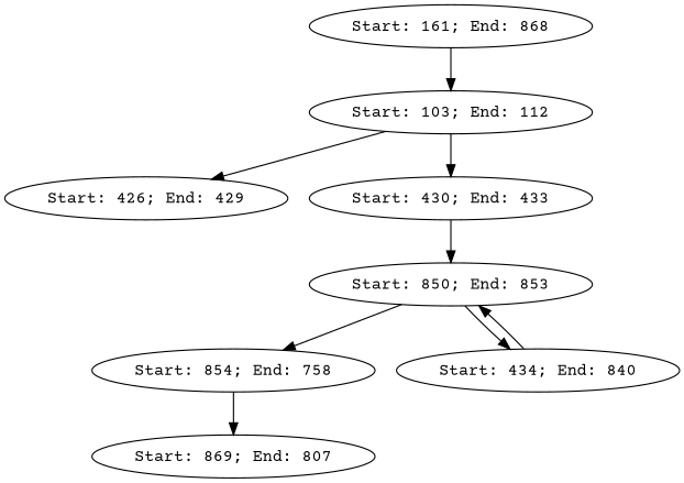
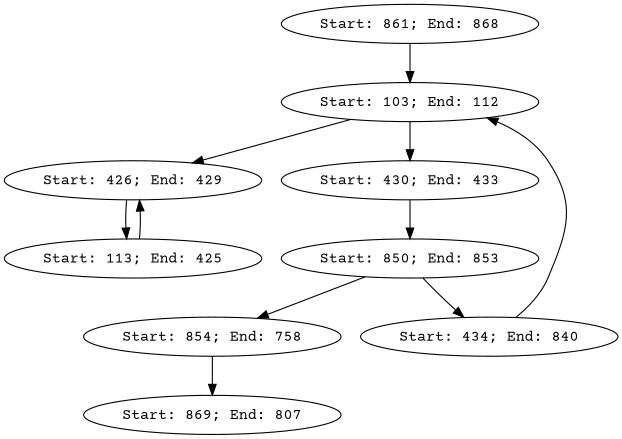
  strict digraph {
    fontname="Courier Prime"
    node [fontname="Courier Prime"]
    edge [fontname="Courier Prime"]
-   n1 [block="Basic Block starting at line 861 with 8 instructions" label="Start: 161; End: 868"]
+   n1 [block="Basic Block starting at line 861 with 8 instructions" label="Start: 861; End: 868"]
    n2 [block="Basic Block starting at line 103 with 10 instructions" label="Start: 103; End: 112"]
    n3 [block="Basic Block starting at line 426 with 4 instructions" label="Start: 426; End: 429"]
    n4 [block="Basic Block starting at line 430 with 4 instructions" label="Start: 430; End: 433"]
+   n5 [block="Basic Block starting at line 113 with 313 instructions" label="Start: 113; End: 425"]
    n6 [block="Basic Block starting at line 869 with 9 instructions" label="Start: 869; End: 807"]
    n7 [block="Basic Block starting at line 850 with 4 instructions" label="Start: 850; End: 853"]
    n8 [block="Basic Block starting at line 434 with 416 instructions" label="Start: 434; End: 840"]
    n9 [block="Basic Block starting at line 854 with 5 instructions" label="Start: 854; End: 758"]
    n1 -> n2
    n2 -> n3
    n2 -> n4
+   n3 -> n5
    n4 -> n7
+   n5 -> n3
    n7 -> n8
    n7 -> n9
-   n8 -> n7
+   n8 -> n2
    n9 -> n6
  }
